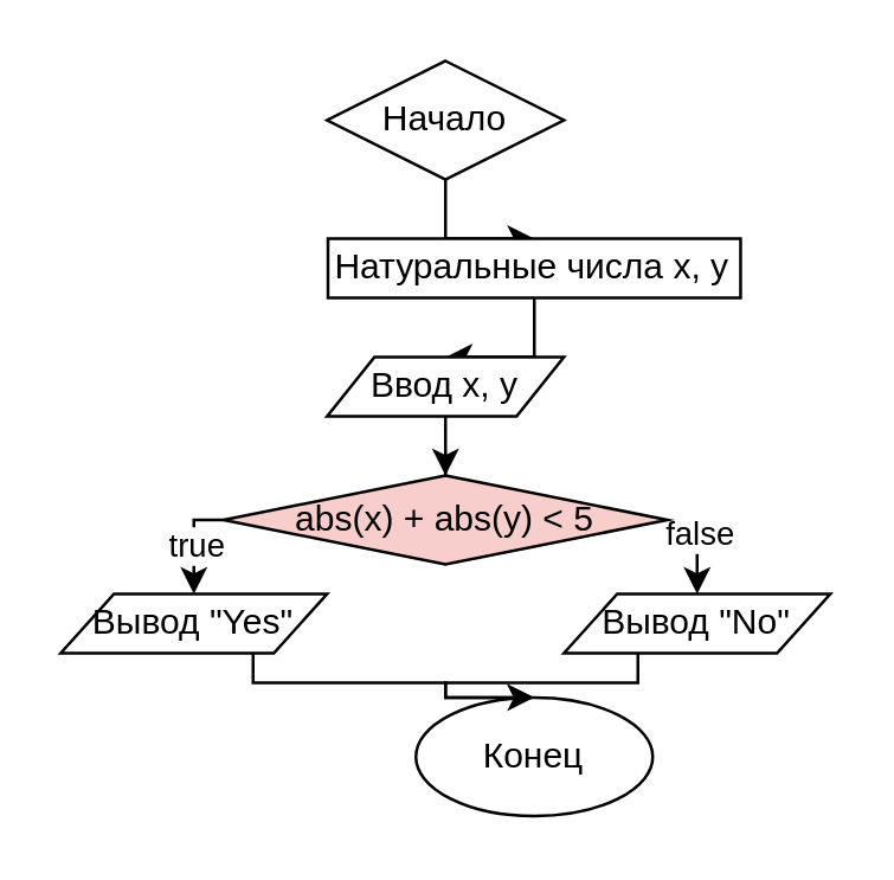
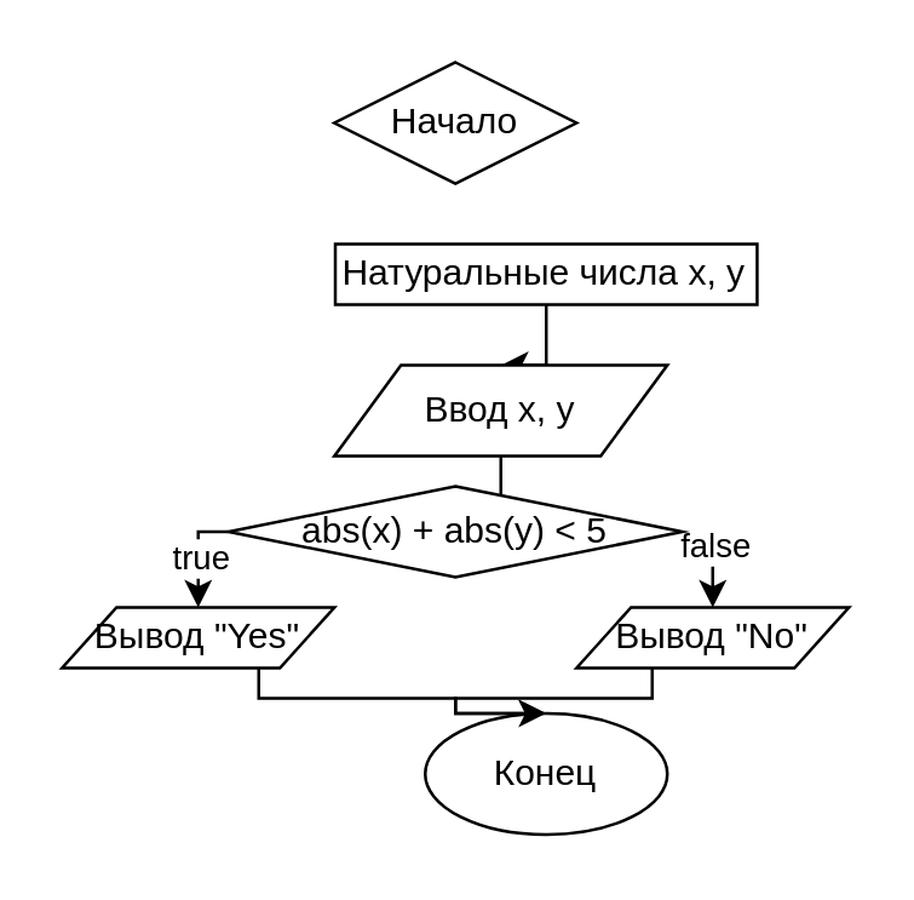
  <mxCell id="0" />
  <mxCell id="1" parent="0" />
- <mxCell id="2" style="edgeStyle=orthogonalEdgeStyle;rounded=0;orthogonalLoop=1;jettySize=auto;html=1;entryX=0.5;entryY=0;entryDx=0;entryDy=0;" edge="1" parent="1" source="3" target="8"><mxGeometry relative="1" as="geometry" /></mxCell>
  <mxCell id="3" value="Начало" style="rhombus;whiteSpace=wrap;html=1;" vertex="1" parent="1"><mxGeometry x="109.99" y="20" width="80" height="40" as="geometry" /></mxCell>
  <mxCell id="4" style="edgeStyle=orthogonalEdgeStyle;rounded=0;orthogonalLoop=1;jettySize=auto;html=1;entryX=0.5;entryY=0;entryDx=0;entryDy=0;" edge="1" parent="1" source="5" target="6"><mxGeometry relative="1" as="geometry"><Array as="points"><mxPoint x="84.99" y="230" /><mxPoint x="149.99" y="230" /></Array></mxGeometry></mxCell>
  <mxCell id="5" value="Вывод &quot;Yes&quot;" style="shape=parallelogram;perimeter=parallelogramPerimeter;whiteSpace=wrap;html=1;" vertex="1" parent="1"><mxGeometry x="20" y="200" width="90" height="20" as="geometry" /></mxCell>
  <mxCell id="6" value="Конец" style="ellipse;whiteSpace=wrap;html=1;" vertex="1" parent="1"><mxGeometry x="140" y="235" width="80" height="40" as="geometry" /></mxCell>
  <mxCell id="7" style="edgeStyle=orthogonalEdgeStyle;rounded=0;orthogonalLoop=1;jettySize=auto;html=1;" edge="1" parent="1" source="8" target="10"><mxGeometry relative="1" as="geometry" /></mxCell>
  <mxCell id="8" value="Натуральные числа x, y" style="rounded=0;whiteSpace=wrap;html=1;" vertex="1" parent="1"><mxGeometry x="110.3" y="80" width="139.38" height="20" as="geometry" /></mxCell>
  <mxCell id="9" style="edgeStyle=orthogonalEdgeStyle;rounded=0;orthogonalLoop=1;jettySize=auto;html=1;entryX=0.5;entryY=0;entryDx=0;entryDy=0;" edge="1" parent="1" source="10" target="15"><mxGeometry relative="1" as="geometry" /></mxCell>
- <mxCell id="10" value="Ввод x, y" style="shape=parallelogram;perimeter=parallelogramPerimeter;whiteSpace=wrap;html=1;" vertex="1" parent="1"><mxGeometry x="110" y="120" width="80" height="20" as="geometry" /></mxCell>
+ <mxCell id="10" value="Ввод x, y" style="shape=parallelogram;perimeter=parallelogramPerimeter;whiteSpace=wrap;html=1;" vertex="1" parent="1"><mxGeometry x="110" y="120" width="110" height="30" as="geometry" /></mxCell>
  <mxCell id="11" style="edgeStyle=orthogonalEdgeStyle;rounded=0;orthogonalLoop=1;jettySize=auto;html=1;entryX=0.5;entryY=0;entryDx=0;entryDy=0;" edge="1" parent="1" source="15" target="5"><mxGeometry relative="1" as="geometry"><Array as="points"><mxPoint x="64.99" y="175" /></Array></mxGeometry></mxCell>
  <mxCell id="12" value="true" style="edgeLabel;html=1;align=center;verticalAlign=middle;resizable=0;points=[];" vertex="1" connectable="0" parent="11"><mxGeometry x="-0.178" relative="1" as="geometry"><mxPoint x="0.01" y="4" as="offset" /></mxGeometry></mxCell>
  <mxCell id="13" style="edgeStyle=orthogonalEdgeStyle;rounded=0;orthogonalLoop=1;jettySize=auto;html=1;entryX=0.5;entryY=0;entryDx=0;entryDy=0;" edge="1" parent="1" source="15" target="17"><mxGeometry relative="1" as="geometry"><Array as="points"><mxPoint x="234.99" y="175" /></Array></mxGeometry></mxCell>
  <mxCell id="14" value="false" style="edgeLabel;html=1;align=center;verticalAlign=middle;resizable=0;points=[];" vertex="1" connectable="0" parent="13"><mxGeometry x="-0.241" relative="1" as="geometry"><mxPoint y="2" as="offset" /></mxGeometry></mxCell>
- <mxCell id="15" value="abs(x) + abs(y) &amp;lt; 5" style="rhombus;whiteSpace=wrap;html=1;fillColor=#f8cecc;" vertex="1" parent="1"><mxGeometry x="74.99" y="160" width="150" height="30" as="geometry" /></mxCell>
+ <mxCell id="15" value="abs(x) + abs(y) &amp;lt; 5" style="rhombus;whiteSpace=wrap;html=1;" vertex="1" parent="1"><mxGeometry x="74.99" y="160" width="150" height="30" as="geometry" /></mxCell>
  <mxCell id="16" style="edgeStyle=orthogonalEdgeStyle;rounded=0;orthogonalLoop=1;jettySize=auto;html=1;entryX=0.5;entryY=0;entryDx=0;entryDy=0;" edge="1" parent="1" source="17" target="6"><mxGeometry relative="1" as="geometry"><Array as="points"><mxPoint x="214.99" y="230" /><mxPoint x="149.99" y="230" /></Array></mxGeometry></mxCell>
  <mxCell id="17" value="Вывод &quot;No&quot;" style="shape=parallelogram;perimeter=parallelogramPerimeter;whiteSpace=wrap;html=1;" vertex="1" parent="1"><mxGeometry x="190" y="200" width="90" height="20" as="geometry" /></mxCell>
